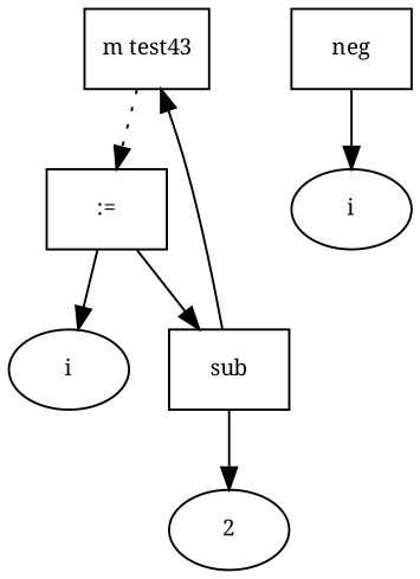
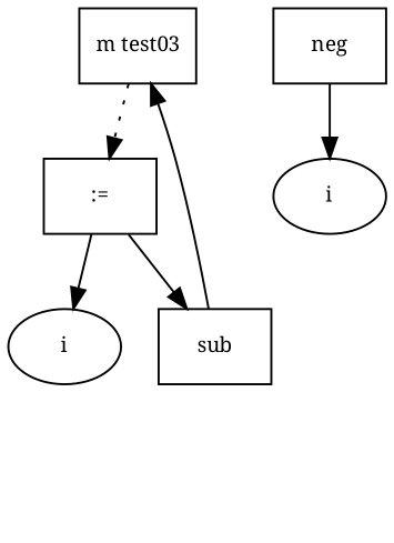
  digraph {
    fontname="Noto Serif"
    fontsize=10
    node [fontname="Noto Serif" fontsize=10 shape=box]
    edge [fontname="Noto Serif" fontsize=10]
-   n1 [label="m test43"]
+   n1 [label="m test03"]
    n2 [label=":="]
    n3 [label=i shape=ellipse]
    n4 [label=sub]
-   n5 [label=2 shape=ellipse]
    n6 [label=neg]
    n7 [label=i shape=ellipse]
    n1 -> n2 [style=dotted]
    n2 -> n3
    n2 -> n4
    n4 -> n1
-   n4 -> n5
    n6 -> n7
  }
